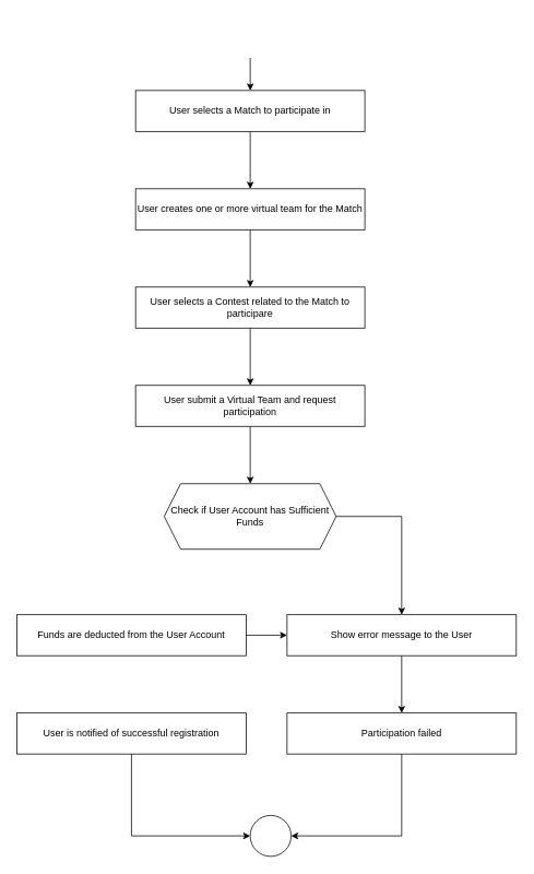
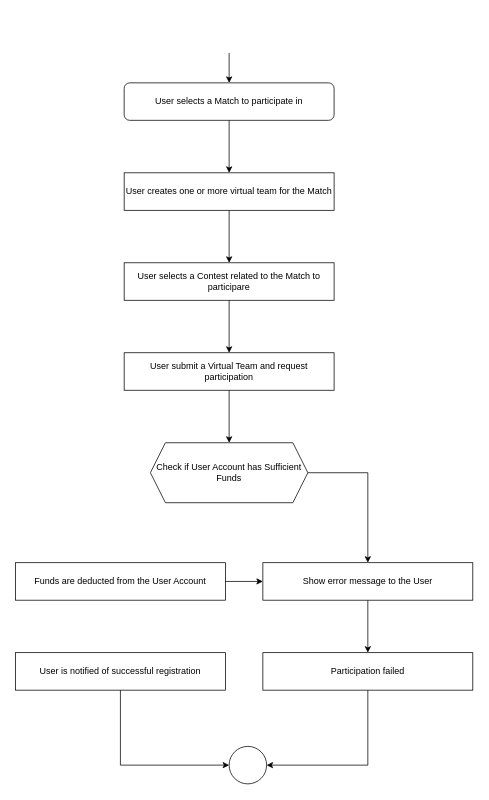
  <mxCell id="0" />
  <mxCell id="1" parent="0" />
  <mxCell id="2" style="edgeStyle=orthogonalEdgeStyle;rounded=0;orthogonalLoop=1;jettySize=auto;html=1;exitX=0.5;exitY=1;exitDx=0;exitDy=0;entryX=0.5;entryY=0;entryDx=0;entryDy=0;" edge="1" parent="1" source="3" target="5"><mxGeometry relative="1" as="geometry" /></mxCell>
  <mxCell id="3" value="" style="ellipse;whiteSpace=wrap;html=1;aspect=fixed;strokeColor=none;fillColor=light-dark(#FFFFFF,#FFFFFF);" vertex="1" parent="1"><mxGeometry x="280" y="20" width="50" height="50" as="geometry" /></mxCell>
  <mxCell id="4" style="edgeStyle=orthogonalEdgeStyle;rounded=0;orthogonalLoop=1;jettySize=auto;html=1;exitX=0.5;exitY=1;exitDx=0;exitDy=0;entryX=0.5;entryY=0;entryDx=0;entryDy=0;" edge="1" parent="1" source="5" target="7"><mxGeometry relative="1" as="geometry" /></mxCell>
- <mxCell id="5" value="User selects a Match to participate in" style="html=1;dashed=0;whiteSpace=wrap;fillColor=none;" vertex="1" parent="1"><mxGeometry x="165" y="110" width="280" height="50" as="geometry" /></mxCell>
+ <mxCell id="5" value="User selects a Match to participate in" style="html=1;dashed=0;whiteSpace=wrap;fillColor=none;rounded=1;" vertex="1" parent="1"><mxGeometry x="165" y="110" width="280" height="50" as="geometry" /></mxCell>
  <mxCell id="6" style="edgeStyle=orthogonalEdgeStyle;rounded=0;orthogonalLoop=1;jettySize=auto;html=1;exitX=0.5;exitY=1;exitDx=0;exitDy=0;entryX=0.5;entryY=0;entryDx=0;entryDy=0;" edge="1" parent="1" source="7" target="9"><mxGeometry relative="1" as="geometry" /></mxCell>
  <mxCell id="7" value="User creates one or more virtual team for the Match" style="html=1;dashed=0;whiteSpace=wrap;fillColor=none;" vertex="1" parent="1"><mxGeometry x="165" y="230" width="280" height="50" as="geometry" /></mxCell>
  <mxCell id="8" style="edgeStyle=orthogonalEdgeStyle;rounded=0;orthogonalLoop=1;jettySize=auto;html=1;entryX=0.5;entryY=0;entryDx=0;entryDy=0;" edge="1" parent="1" source="9" target="11"><mxGeometry relative="1" as="geometry" /></mxCell>
  <mxCell id="9" value="User selects a Contest related to the Match to participare" style="html=1;dashed=0;whiteSpace=wrap;fillColor=none;" vertex="1" parent="1"><mxGeometry x="165" y="350" width="280" height="50" as="geometry" /></mxCell>
  <mxCell id="10" style="edgeStyle=orthogonalEdgeStyle;rounded=0;orthogonalLoop=1;jettySize=auto;html=1;entryX=0.5;entryY=0;entryDx=0;entryDy=0;" edge="1" parent="1" source="11" target="13"><mxGeometry relative="1" as="geometry" /></mxCell>
  <mxCell id="11" value="User submit a Virtual Team and request participation" style="html=1;dashed=0;whiteSpace=wrap;fillColor=none;" vertex="1" parent="1"><mxGeometry x="165" y="470" width="280" height="50" as="geometry" /></mxCell>
  <mxCell id="12" style="edgeStyle=orthogonalEdgeStyle;rounded=0;orthogonalLoop=1;jettySize=auto;html=1;exitX=1;exitY=0.5;exitDx=0;exitDy=0;entryX=0.5;entryY=0;entryDx=0;entryDy=0;" edge="1" parent="1" source="13" target="19"><mxGeometry relative="1" as="geometry" /></mxCell>
  <mxCell id="13" value="Check if User Account has Sufficient Funds" style="shape=hexagon;perimeter=hexagonPerimeter2;whiteSpace=wrap;html=1;fixedSize=1;fillColor=none;" vertex="1" parent="1"><mxGeometry x="200" y="590" width="210" height="80" as="geometry" /></mxCell>
  <mxCell id="14" style="edgeStyle=orthogonalEdgeStyle;rounded=0;orthogonalLoop=1;jettySize=auto;html=1;" edge="1" parent="1" source="15" target="19"><mxGeometry relative="1" as="geometry" /></mxCell>
  <mxCell id="15" value="Funds are deducted from the User Account" style="html=1;dashed=0;whiteSpace=wrap;fillColor=none;" vertex="1" parent="1"><mxGeometry x="20" y="750" width="280" height="50" as="geometry" /></mxCell>
  <mxCell id="16" style="edgeStyle=orthogonalEdgeStyle;rounded=0;orthogonalLoop=1;jettySize=auto;html=1;exitX=0.5;exitY=1;exitDx=0;exitDy=0;entryX=0;entryY=0.5;entryDx=0;entryDy=0;" edge="1" parent="1" source="17" target="24"><mxGeometry relative="1" as="geometry" /></mxCell>
  <mxCell id="17" value="User is notified of successful registration" style="html=1;dashed=0;whiteSpace=wrap;fillColor=none;" vertex="1" parent="1"><mxGeometry x="20" y="870" width="280" height="50" as="geometry" /></mxCell>
  <mxCell id="18" style="edgeStyle=orthogonalEdgeStyle;rounded=0;orthogonalLoop=1;jettySize=auto;html=1;entryX=0.5;entryY=0;entryDx=0;entryDy=0;" edge="1" parent="1" source="19" target="21"><mxGeometry relative="1" as="geometry" /></mxCell>
  <mxCell id="19" value="Show error message to the User" style="html=1;dashed=0;whiteSpace=wrap;fillColor=none;" vertex="1" parent="1"><mxGeometry x="350" y="750" width="280" height="50" as="geometry" /></mxCell>
  <mxCell id="20" style="edgeStyle=orthogonalEdgeStyle;rounded=0;orthogonalLoop=1;jettySize=auto;html=1;entryX=1;entryY=0.5;entryDx=0;entryDy=0;" edge="1" parent="1" source="21" target="24"><mxGeometry relative="1" as="geometry" /></mxCell>
  <mxCell id="21" value="Participation failed" style="html=1;dashed=0;whiteSpace=wrap;fillColor=none;" vertex="1" parent="1"><mxGeometry x="350" y="870" width="280" height="50" as="geometry" /></mxCell>
  <mxCell id="22" value="" style="group" vertex="1" connectable="0" parent="1"><mxGeometry x="305" y="995" width="50" height="50" as="geometry" /></mxCell>
  <mxCell id="23" value="" style="ellipse;whiteSpace=wrap;html=1;aspect=fixed;strokeColor=none;fillColor=light-dark(#FFFFFF,#FFFFFF);container=0;" vertex="1" parent="22"><mxGeometry x="5" y="5" width="40" height="40" as="geometry" /></mxCell>
  <mxCell id="24" value="" style="ellipse;whiteSpace=wrap;html=1;aspect=fixed;strokeColor=default;fillColor=none;container=0;" vertex="1" parent="22"><mxGeometry width="50" height="50" as="geometry" /></mxCell>
